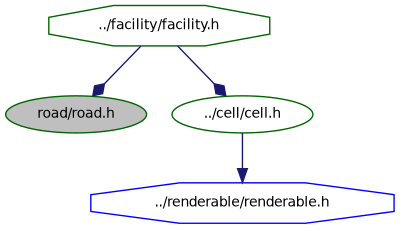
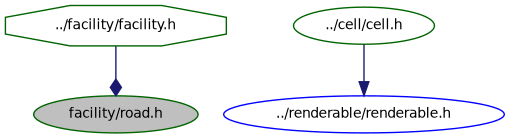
  digraph {
    node [color=darkgreen fillcolor=white fontname=Helvetica fontsize=10 shape=ellipse style=filled]
    edge [arrowhead=diamond color=midnightblue fontname=Helvetica fontsize=10 labelfontname=Helvetica labelfontsize=10 style=solid]
-   n1 [fillcolor=grey75 fontcolor=black height=0.2 label="road/road.h" width=0.4]
+   n1 [fillcolor=grey75 fontcolor=black height=0.2 label="facility/road.h" width=0.4]
    n2 [height=0.2 label="../facility/facility.h" shape=octagon width=0.4]
    n3 [height=0.2 label="../cell/cell.h" width=0.4]
-   n4 [color=blue height=0.2 label="../renderable/renderable.h" shape=octagon width=0.4]
+   n4 [color=blue height=0.2 label="../renderable/renderable.h" width=0.4]
    n2 -> n1
-   n2 -> n3
    n3 -> n4 [arrowhead=normal]
  }
